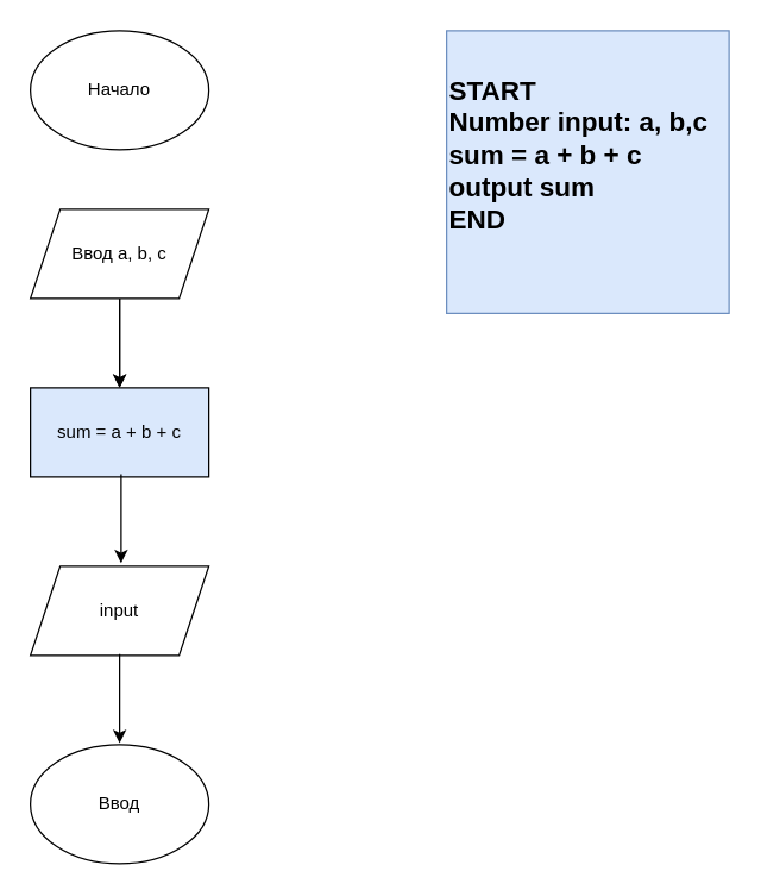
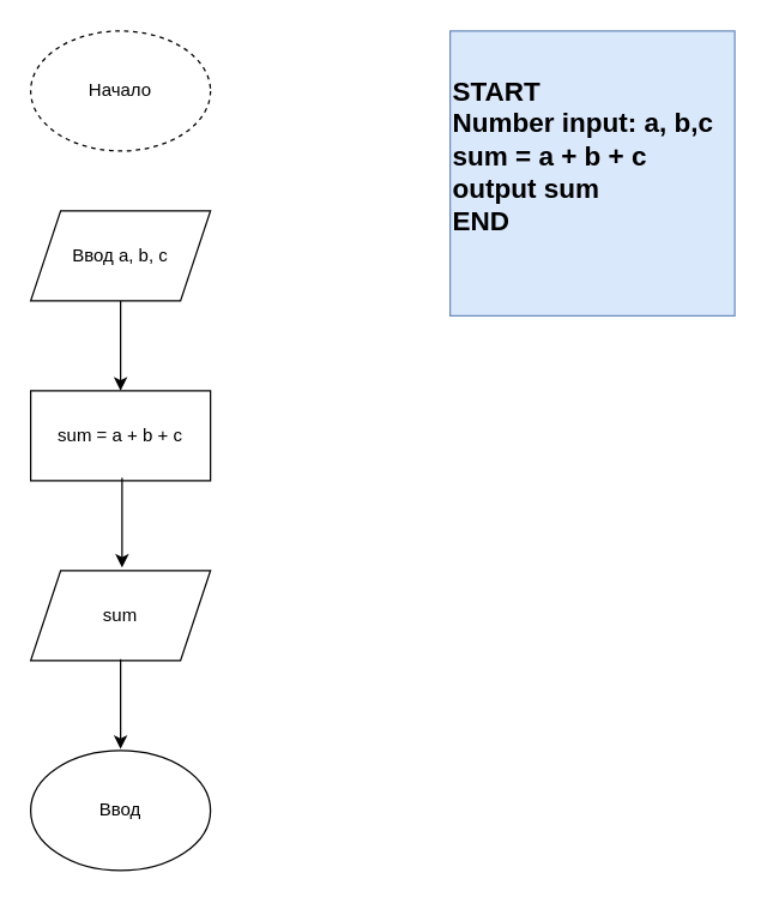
  <mxCell id="0" />
  <mxCell id="1" parent="0" />
- <mxCell id="2" value="Начало" style="ellipse;whiteSpace=wrap;html=1;" vertex="1" parent="1"><mxGeometry x="20" width="120" height="80" as="geometry" y="20" /></mxCell>
+ <mxCell id="2" value="Начало" style="ellipse;whiteSpace=wrap;html=1;dashed=1;" vertex="1" parent="1"><mxGeometry x="20" width="120" height="80" as="geometry" y="20" /></mxCell>
  <mxCell id="3" value="" style="edgeStyle=orthogonalEdgeStyle;rounded=0;orthogonalLoop=1;jettySize=auto;html=1;" edge="1" parent="1" source="5"><mxGeometry relative="1" as="geometry"><mxPoint x="80" y="260" as="targetPoint" /></mxGeometry></mxCell>
- <mxCell id="4" value="" style="edgeStyle=orthogonalEdgeStyle;rounded=0;orthogonalLoop=1;jettySize=auto;html=1;" edge="1" parent="1" source="5" target="6"><mxGeometry relative="1" as="geometry" /></mxCell>
  <mxCell id="5" value="Ввод a, b, c" style="shape=parallelogram;perimeter=parallelogramPerimeter;whiteSpace=wrap;html=1;fixedSize=1;" vertex="1" parent="1"><mxGeometry x="20" y="140" width="120" height="60" as="geometry" /></mxCell>
- <mxCell id="6" value="sum = a + b + c" style="rounded=0;whiteSpace=wrap;html=1;fillColor=#dae8fc;" vertex="1" parent="1"><mxGeometry x="20" y="260" width="120" height="60" as="geometry" /></mxCell>
+ <mxCell id="6" value="sum = a + b + c" style="rounded=0;whiteSpace=wrap;html=1;" vertex="1" parent="1"><mxGeometry x="20" y="260" width="120" height="60" as="geometry" /></mxCell>
  <mxCell id="7" value="" style="edgeStyle=orthogonalEdgeStyle;rounded=0;orthogonalLoop=1;jettySize=auto;html=1;" edge="1" parent="1"><mxGeometry relative="1" as="geometry"><mxPoint x="81" y="318" as="sourcePoint" /><mxPoint x="81" y="378" as="targetPoint" /></mxGeometry></mxCell>
- <mxCell id="8" value="input" style="shape=parallelogram;perimeter=parallelogramPerimeter;whiteSpace=wrap;html=1;fixedSize=1;" vertex="1" parent="1"><mxGeometry x="20" y="380" width="120" height="60" as="geometry" /></mxCell>
+ <mxCell id="8" value="sum" style="shape=parallelogram;perimeter=parallelogramPerimeter;whiteSpace=wrap;html=1;fixedSize=1;" vertex="1" parent="1"><mxGeometry x="20" y="380" width="120" height="60" as="geometry" /></mxCell>
  <mxCell id="9" value="Ввод" style="ellipse;whiteSpace=wrap;html=1;" vertex="1" parent="1"><mxGeometry x="20" y="500" width="120" height="80" as="geometry" /></mxCell>
  <mxCell id="10" value="" style="edgeStyle=orthogonalEdgeStyle;rounded=0;orthogonalLoop=1;jettySize=auto;html=1;" edge="1" parent="1"><mxGeometry relative="1" as="geometry"><mxPoint x="80" y="439" as="sourcePoint" /><mxPoint x="80" y="499" as="targetPoint" /></mxGeometry></mxCell>
  <mxCell id="11" value="START&lt;div style=&quot;font-size: 18px;&quot;&gt;Number input: a, b,c&lt;/div&gt;&lt;div style=&quot;font-size: 18px;&quot;&gt;sum = a + b + c&lt;/div&gt;&lt;div style=&quot;font-size: 18px;&quot;&gt;output sum&lt;/div&gt;&lt;div style=&quot;font-size: 18px;&quot;&gt;END&lt;/div&gt;&lt;div style=&quot;font-size: 18px;&quot;&gt;&lt;br style=&quot;font-size: 18px;&quot;&gt;&lt;/div&gt;" style="whiteSpace=wrap;html=1;aspect=fixed;fillColor=#dae8fc;strokeColor=#6c8ebf;align=left;fontStyle=1;fontSize=18;" vertex="1" parent="1"><mxGeometry x="300" width="190" height="190" as="geometry" y="20" /></mxCell>
